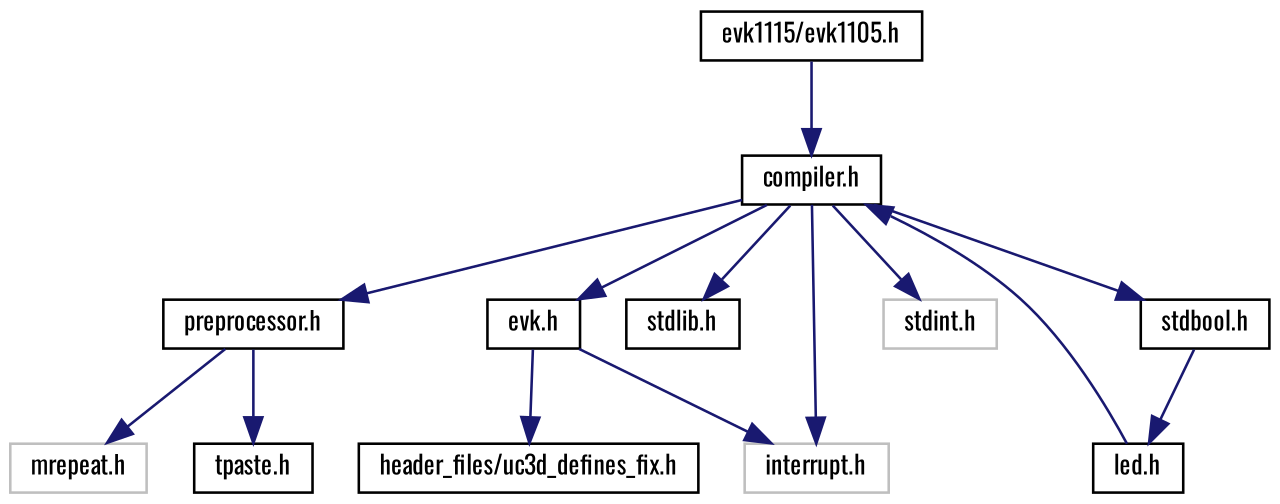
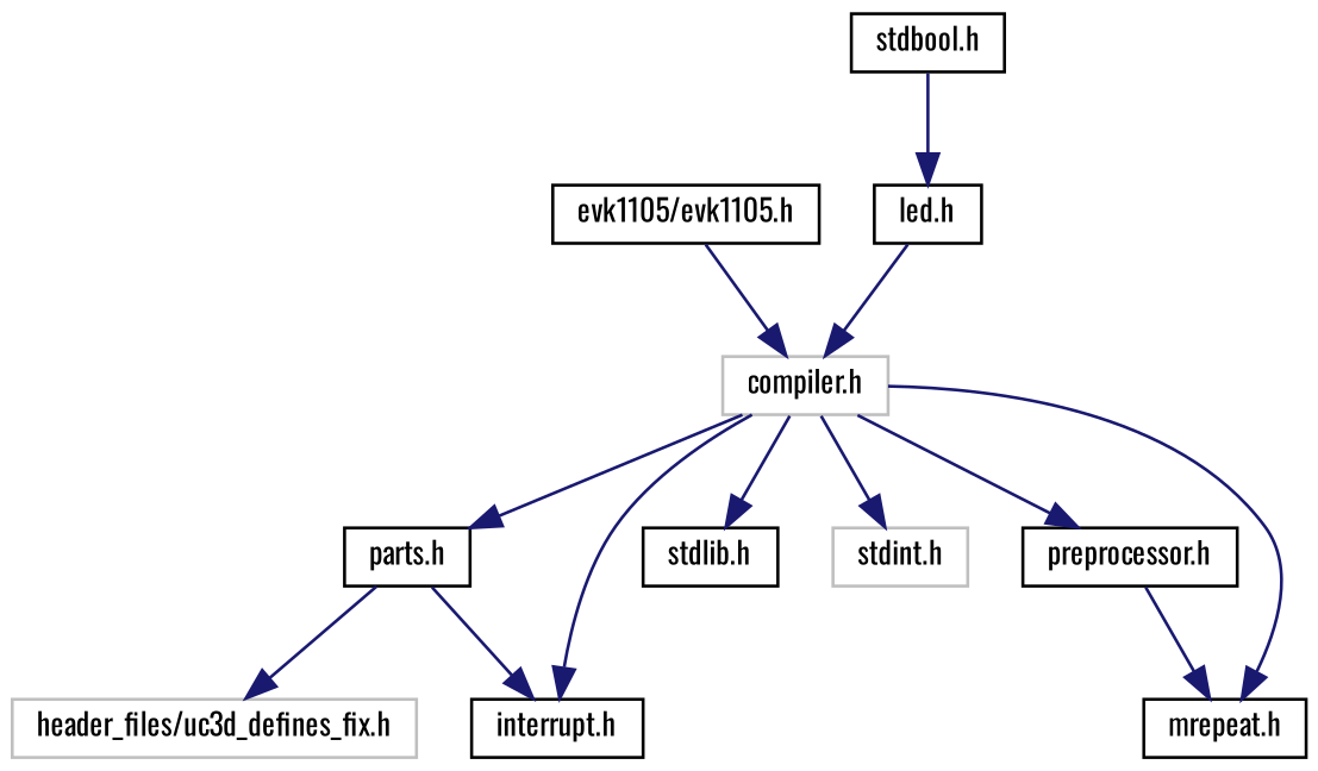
  digraph {
    fontname=Oswald
    node [color=black fillcolor=white fontname=Oswald fontsize=10 shape=record style=filled]
    edge [color=midnightblue fontname=Oswald fontsize=10 labelfontname=FreeSans labelfontsize=10 style=solid]
-   n1 [height=0.2 label="compiler.h" width=0.4]
+   n1 [color=grey75 height=0.2 label="compiler.h" width=0.4]
    n2 [height=0.2 label="preprocessor.h" width=0.4]
-   n3 [height=0.2 label="evk.h" width=0.4]
+   n3 [height=0.2 label="parts.h" width=0.4]
    n4 [height=0.2 label="stdlib.h" width=0.4]
    n5 [height=0.2 label="stdbool.h" width=0.4]
    n6 [color=grey75 height=0.2 label="stdint.h" width=0.4]
-   n7 [color=grey75 height=0.2 label="interrupt.h" width=0.4]
-   n8 [height=0.2 label="evk1115/evk1105.h" width=0.4]
-   n9 [height=0.2 label="tpaste.h" width=0.4]
-   n10 [color=grey75 height=0.2 label="mrepeat.h" width=0.4]
-   n11 [height=0.2 label="header_files/uc3d_defines_fix.h" width=0.4]
+   n7 [height=0.2 label="interrupt.h" width=0.4]
+   n8 [height=0.2 label="evk1105/evk1105.h" width=0.4]
+   n10 [height=0.2 label="mrepeat.h" width=0.4]
+   n11 [color=grey75 height=0.2 label="header_files/uc3d_defines_fix.h" width=0.4]
    n12 [height=0.2 label="led.h" width=0.4]
    n1 -> n2
    n1 -> n3
    n1 -> n4
-   n1 -> n5
+   n1 -> n10
    n1 -> n6
    n1 -> n7
-   n2 -> n9
    n2 -> n10
    n3 -> n7
    n3 -> n11
    n5 -> n12
    n8 -> n1
    n12 -> n1
  }
